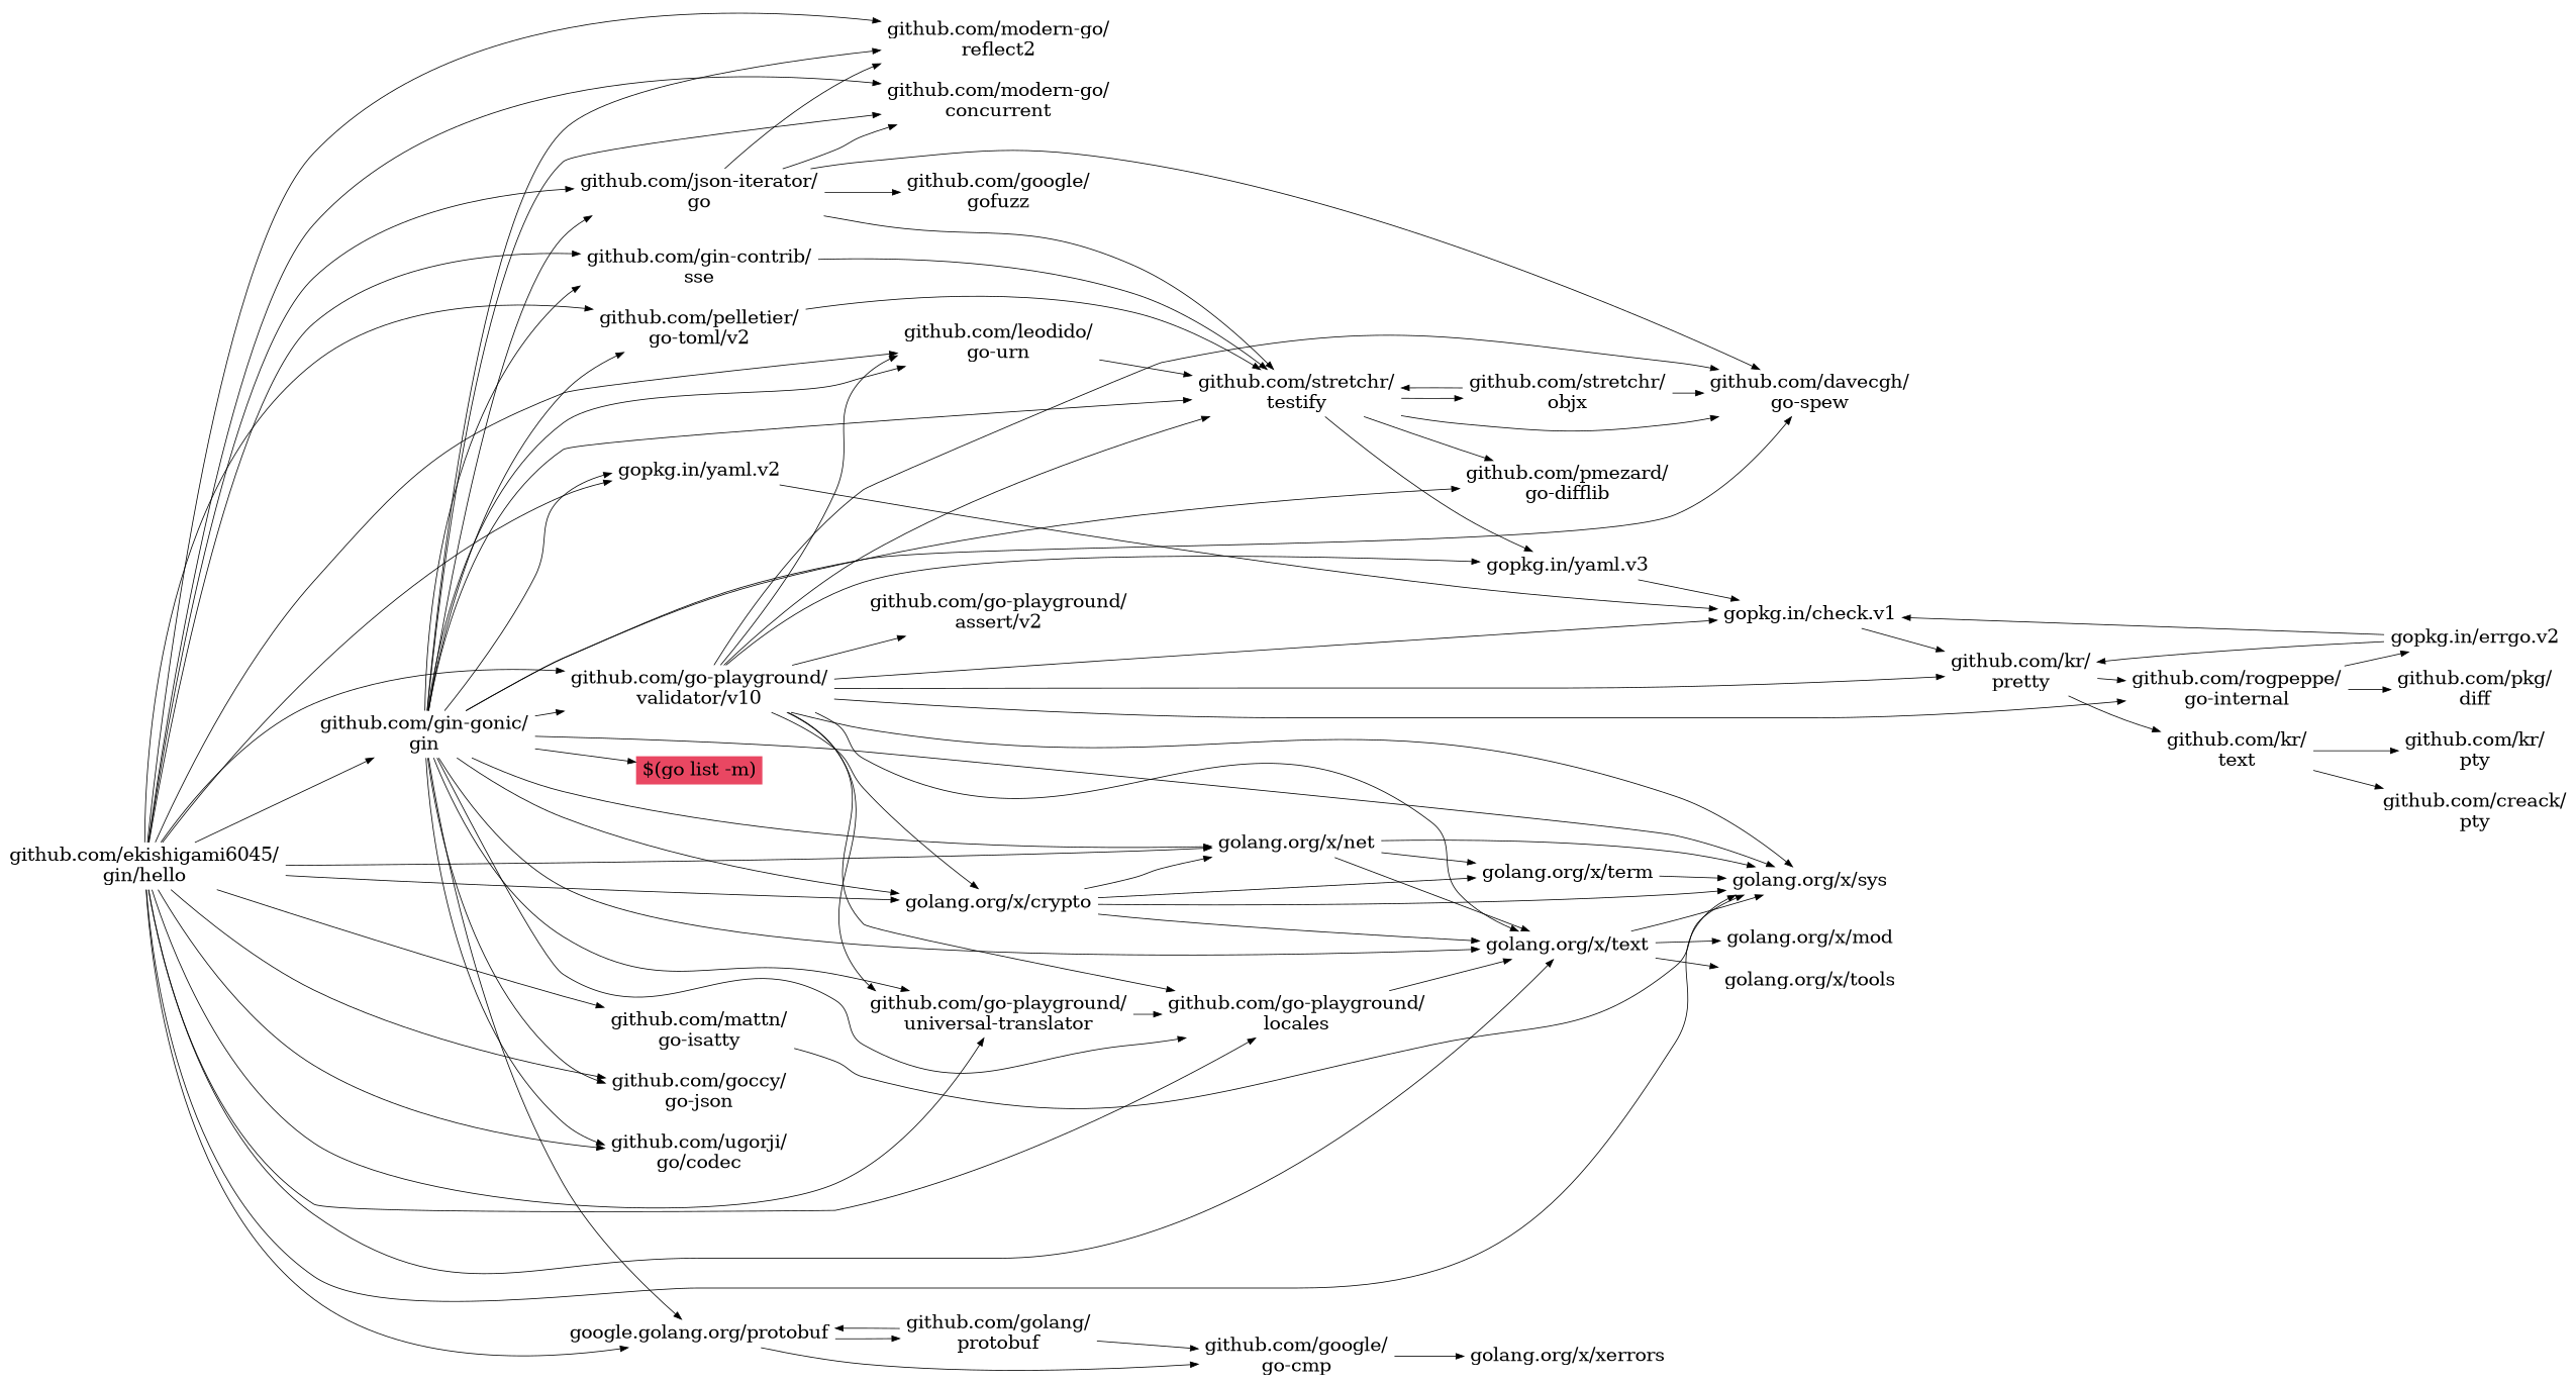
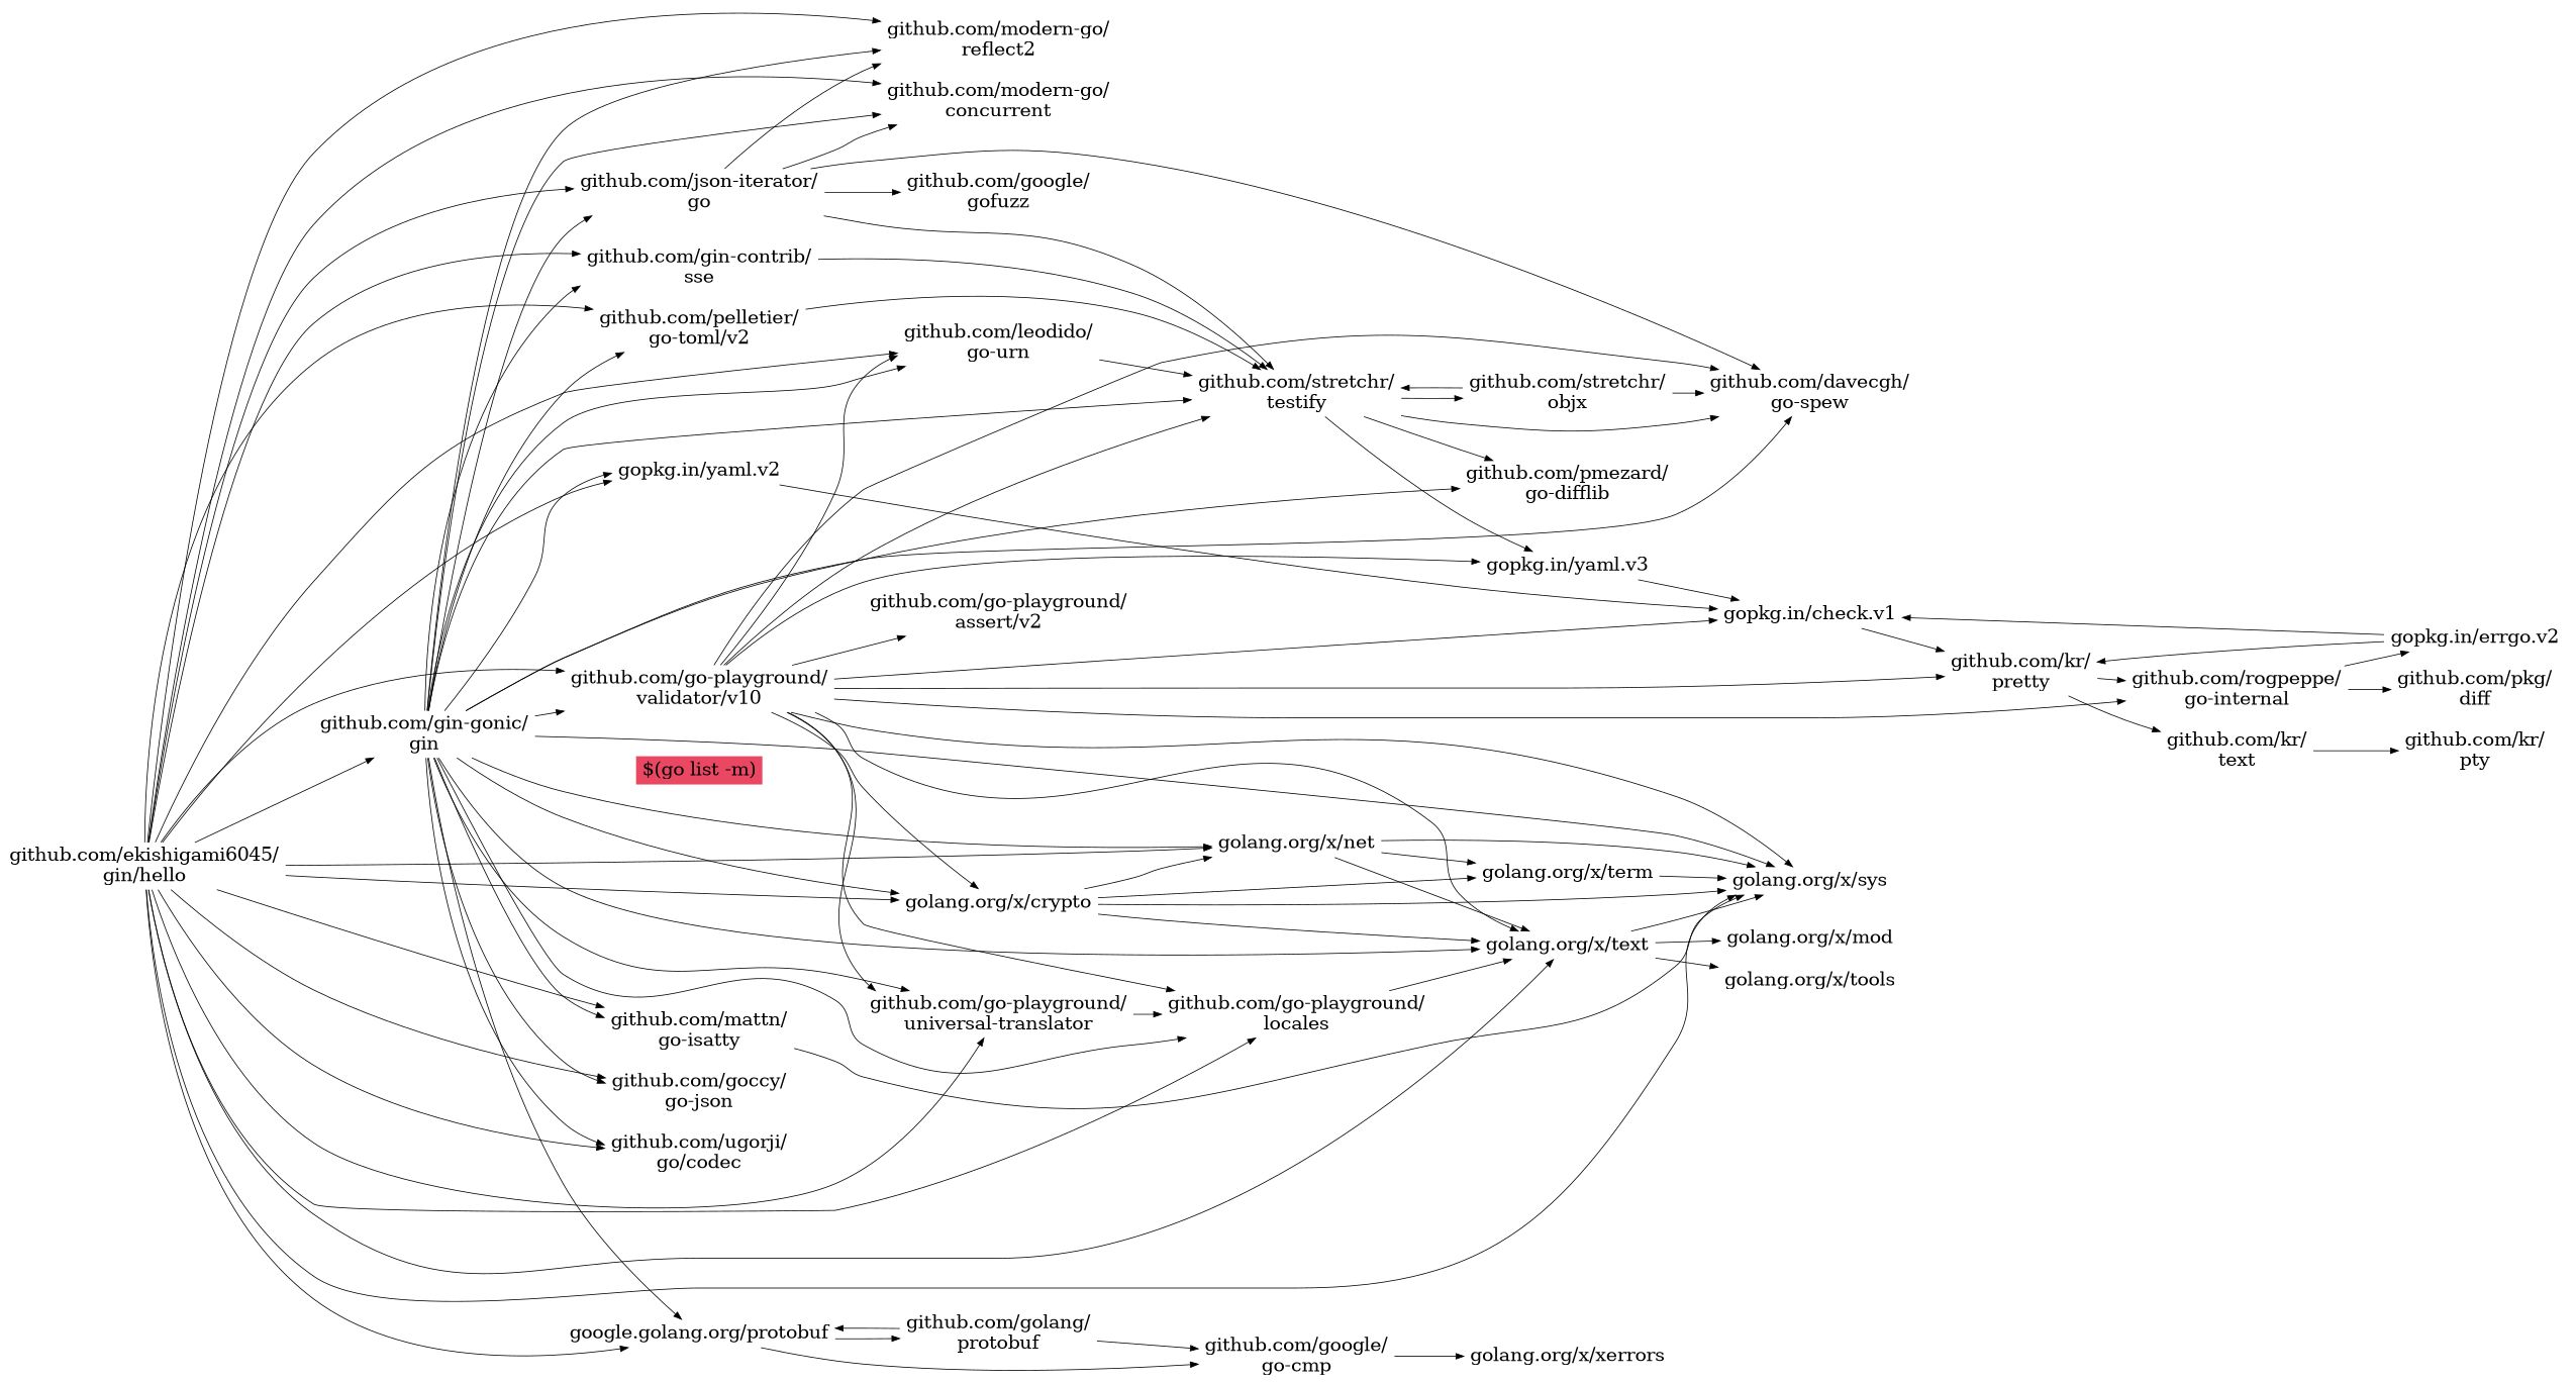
  digraph {
    fontname="DejaVu Serif"
    rankdir=LR
    root="$(go list -m)"
    node [fontname="DejaVu Serif" fontsize=24 shape=plaintext]
    edge [fontname="DejaVu Serif"]
    "$(go list -m)" [fillcolor="#E94762" style=filled]
    "github.com/ekishigami6045/\ngin/hello"
    "github.com/gin-contrib/\nsse"
    "github.com/gin-gonic/\ngin"
    "github.com/go-playground/\nlocales"
    "github.com/go-playground/\nuniversal-translator"
    "github.com/go-playground/\nvalidator/v10"
    "github.com/goccy/\ngo-json"
    "github.com/json-iterator/\ngo"
    "github.com/leodido/\ngo-urn"
    "github.com/mattn/\ngo-isatty"
    "github.com/modern-go/\nconcurrent"
    "github.com/modern-go/\nreflect2"
    "github.com/pelletier/\ngo-toml/v2"
    "github.com/ugorji/\ngo/codec"
    "golang.org/x/crypto"
    "golang.org/x/net"
    "golang.org/x/sys"
    "golang.org/x/text"
    "google.golang.org/protobuf"
    "gopkg.in/yaml.v2"
    "github.com/stretchr/\ntestify"
    "github.com/davecgh/\ngo-spew"
    "github.com/pmezard/\ngo-difflib"
    "gopkg.in/yaml.v3"
    "github.com/go-playground/\nassert/v2"
    "github.com/kr/\npretty"
    "github.com/rogpeppe/\ngo-internal"
    "gopkg.in/check.v1"
    "github.com/google/\ngofuzz"
    "golang.org/x/term"
    "golang.org/x/mod"
    "golang.org/x/tools"
    "github.com/golang/\nprotobuf"
    "github.com/google/\ngo-cmp"
    "github.com/stretchr/\nobjx"
    "github.com/kr/\ntext"
    "github.com/pkg/\ndiff"
    "gopkg.in/errgo.v2"
    "golang.org/x/xerrors"
-   "github.com/creack/\npty"
    "github.com/kr/\npty"
    "github.com/ekishigami6045/\ngin/hello" -> "github.com/gin-contrib/\nsse"
    "github.com/ekishigami6045/\ngin/hello" -> "github.com/gin-gonic/\ngin"
    "github.com/ekishigami6045/\ngin/hello" -> "github.com/go-playground/\nlocales"
    "github.com/ekishigami6045/\ngin/hello" -> "github.com/go-playground/\nuniversal-translator"
    "github.com/ekishigami6045/\ngin/hello" -> "github.com/go-playground/\nvalidator/v10"
    "github.com/ekishigami6045/\ngin/hello" -> "github.com/goccy/\ngo-json"
    "github.com/ekishigami6045/\ngin/hello" -> "github.com/json-iterator/\ngo"
    "github.com/ekishigami6045/\ngin/hello" -> "github.com/leodido/\ngo-urn"
    "github.com/ekishigami6045/\ngin/hello" -> "github.com/mattn/\ngo-isatty"
    "github.com/ekishigami6045/\ngin/hello" -> "github.com/modern-go/\nconcurrent"
    "github.com/ekishigami6045/\ngin/hello" -> "github.com/modern-go/\nreflect2"
    "github.com/ekishigami6045/\ngin/hello" -> "github.com/pelletier/\ngo-toml/v2"
    "github.com/ekishigami6045/\ngin/hello" -> "github.com/ugorji/\ngo/codec"
    "github.com/ekishigami6045/\ngin/hello" -> "golang.org/x/crypto"
    "github.com/ekishigami6045/\ngin/hello" -> "golang.org/x/net"
    "github.com/ekishigami6045/\ngin/hello" -> "golang.org/x/sys"
    "github.com/ekishigami6045/\ngin/hello" -> "golang.org/x/text"
    "github.com/ekishigami6045/\ngin/hello" -> "google.golang.org/protobuf"
    "github.com/ekishigami6045/\ngin/hello" -> "gopkg.in/yaml.v2"
    "github.com/gin-contrib/\nsse" -> "github.com/stretchr/\ntestify"
    "github.com/gin-gonic/\ngin" -> "github.com/gin-contrib/\nsse"
    "github.com/gin-gonic/\ngin" -> "github.com/go-playground/\nlocales"
    "github.com/gin-gonic/\ngin" -> "github.com/go-playground/\nuniversal-translator"
    "github.com/gin-gonic/\ngin" -> "github.com/go-playground/\nvalidator/v10"
    "github.com/gin-gonic/\ngin" -> "github.com/goccy/\ngo-json"
    "github.com/gin-gonic/\ngin" -> "github.com/json-iterator/\ngo"
    "github.com/gin-gonic/\ngin" -> "github.com/leodido/\ngo-urn"
-   "github.com/gin-gonic/\ngin" -> "$(go list -m)"
+   "github.com/gin-gonic/\ngin" -> "github.com/mattn/\ngo-isatty"
    "github.com/gin-gonic/\ngin" -> "github.com/modern-go/\nconcurrent"
    "github.com/gin-gonic/\ngin" -> "github.com/modern-go/\nreflect2"
    "github.com/gin-gonic/\ngin" -> "github.com/pelletier/\ngo-toml/v2"
    "github.com/gin-gonic/\ngin" -> "github.com/ugorji/\ngo/codec"
    "github.com/gin-gonic/\ngin" -> "golang.org/x/crypto"
    "github.com/gin-gonic/\ngin" -> "golang.org/x/net"
    "github.com/gin-gonic/\ngin" -> "golang.org/x/sys"
    "github.com/gin-gonic/\ngin" -> "golang.org/x/text"
    "github.com/gin-gonic/\ngin" -> "google.golang.org/protobuf"
    "github.com/gin-gonic/\ngin" -> "gopkg.in/yaml.v2"
    "github.com/gin-gonic/\ngin" -> "github.com/stretchr/\ntestify"
    "github.com/gin-gonic/\ngin" -> "github.com/davecgh/\ngo-spew"
    "github.com/gin-gonic/\ngin" -> "github.com/pmezard/\ngo-difflib"
    "github.com/go-playground/\nlocales" -> "golang.org/x/text"
    "github.com/go-playground/\nuniversal-translator" -> "github.com/go-playground/\nlocales"
    "github.com/go-playground/\nvalidator/v10" -> "github.com/go-playground/\nlocales"
    "github.com/go-playground/\nvalidator/v10" -> "github.com/go-playground/\nuniversal-translator"
    "github.com/go-playground/\nvalidator/v10" -> "github.com/leodido/\ngo-urn"
    "github.com/go-playground/\nvalidator/v10" -> "golang.org/x/crypto"
    "github.com/go-playground/\nvalidator/v10" -> "golang.org/x/sys"
    "github.com/go-playground/\nvalidator/v10" -> "golang.org/x/text"
    "github.com/go-playground/\nvalidator/v10" -> "github.com/stretchr/\ntestify"
    "github.com/go-playground/\nvalidator/v10" -> "github.com/davecgh/\ngo-spew"
    "github.com/go-playground/\nvalidator/v10" -> "gopkg.in/yaml.v3"
    "github.com/go-playground/\nvalidator/v10" -> "github.com/go-playground/\nassert/v2"
    "github.com/go-playground/\nvalidator/v10" -> "github.com/kr/\npretty"
    "github.com/go-playground/\nvalidator/v10" -> "github.com/rogpeppe/\ngo-internal"
    "github.com/go-playground/\nvalidator/v10" -> "gopkg.in/check.v1"
    "github.com/json-iterator/\ngo" -> "github.com/modern-go/\nconcurrent"
    "github.com/json-iterator/\ngo" -> "github.com/modern-go/\nreflect2"
    "github.com/json-iterator/\ngo" -> "github.com/stretchr/\ntestify"
    "github.com/json-iterator/\ngo" -> "github.com/davecgh/\ngo-spew"
    "github.com/json-iterator/\ngo" -> "github.com/google/\ngofuzz"
    "github.com/leodido/\ngo-urn" -> "github.com/stretchr/\ntestify"
    "github.com/mattn/\ngo-isatty" -> "golang.org/x/sys"
    "github.com/pelletier/\ngo-toml/v2" -> "github.com/stretchr/\ntestify"
    "golang.org/x/crypto" -> "golang.org/x/net"
    "golang.org/x/crypto" -> "golang.org/x/sys"
    "golang.org/x/crypto" -> "golang.org/x/text"
    "golang.org/x/crypto" -> "golang.org/x/term"
    "golang.org/x/net" -> "golang.org/x/sys"
    "golang.org/x/net" -> "golang.org/x/text"
    "golang.org/x/net" -> "golang.org/x/term"
    "golang.org/x/text" -> "golang.org/x/sys"
    "golang.org/x/text" -> "golang.org/x/mod"
    "golang.org/x/text" -> "golang.org/x/tools"
    "google.golang.org/protobuf" -> "github.com/golang/\nprotobuf"
    "google.golang.org/protobuf" -> "github.com/google/\ngo-cmp"
    "gopkg.in/yaml.v2" -> "gopkg.in/check.v1"
    "github.com/stretchr/\ntestify" -> "github.com/davecgh/\ngo-spew"
    "github.com/stretchr/\ntestify" -> "github.com/pmezard/\ngo-difflib"
    "github.com/stretchr/\ntestify" -> "gopkg.in/yaml.v3"
    "github.com/stretchr/\ntestify" -> "github.com/stretchr/\nobjx"
    "gopkg.in/yaml.v3" -> "gopkg.in/check.v1"
    "github.com/kr/\npretty" -> "github.com/rogpeppe/\ngo-internal"
    "github.com/kr/\npretty" -> "github.com/kr/\ntext"
    "github.com/rogpeppe/\ngo-internal" -> "github.com/pkg/\ndiff"
    "github.com/rogpeppe/\ngo-internal" -> "gopkg.in/errgo.v2"
    "gopkg.in/check.v1" -> "github.com/kr/\npretty"
    "golang.org/x/term" -> "golang.org/x/sys"
    "github.com/golang/\nprotobuf" -> "google.golang.org/protobuf"
    "github.com/golang/\nprotobuf" -> "github.com/google/\ngo-cmp"
    "github.com/google/\ngo-cmp" -> "golang.org/x/xerrors"
    "github.com/stretchr/\nobjx" -> "github.com/stretchr/\ntestify"
    "github.com/stretchr/\nobjx" -> "github.com/davecgh/\ngo-spew"
-   "github.com/kr/\ntext" -> "github.com/creack/\npty"
    "github.com/kr/\ntext" -> "github.com/kr/\npty"
    "gopkg.in/errgo.v2" -> "github.com/kr/\npretty"
    "gopkg.in/errgo.v2" -> "gopkg.in/check.v1"
  }
